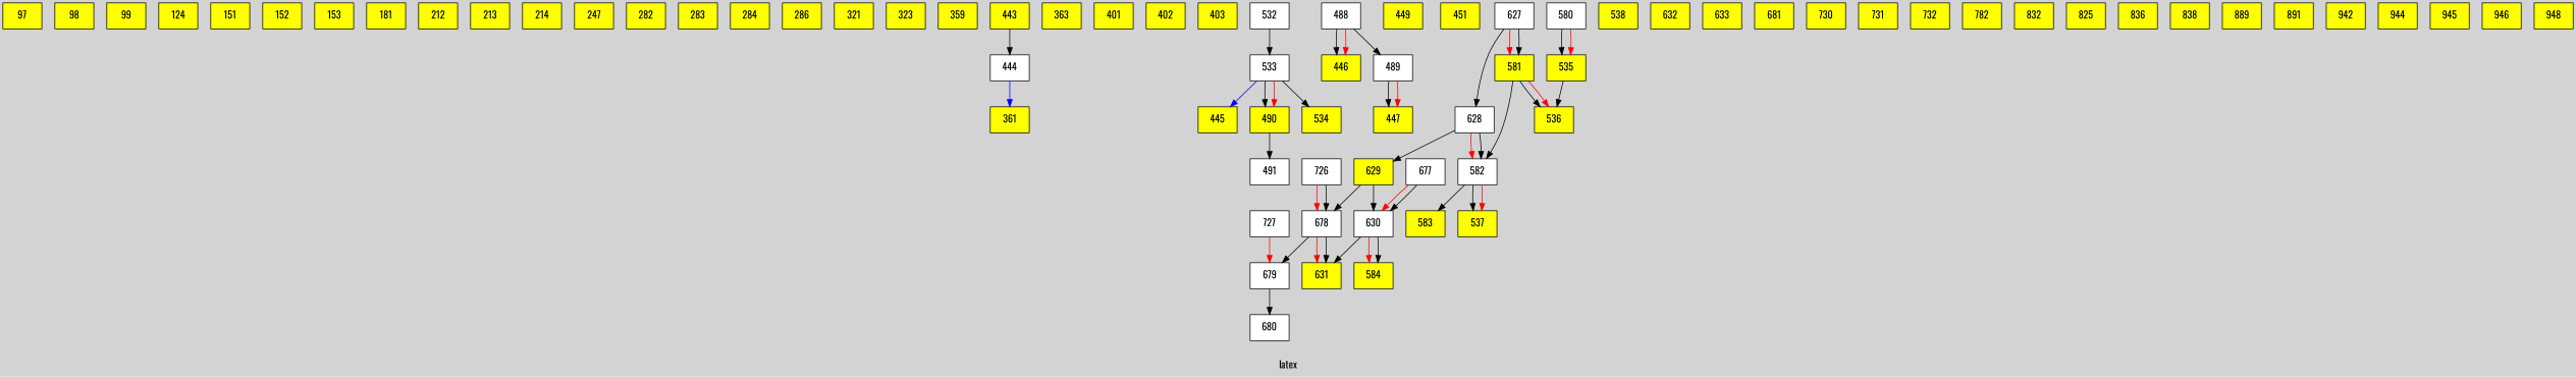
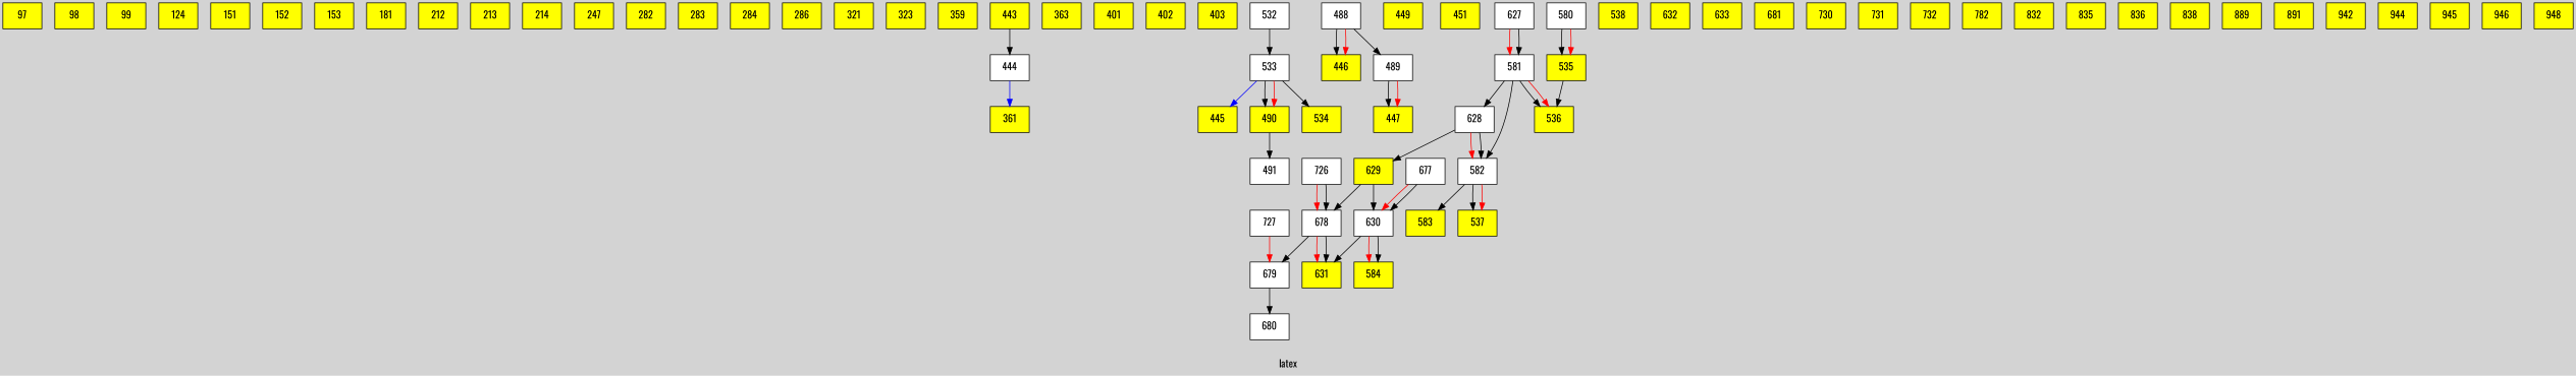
  digraph {
    bgcolor=lightgrey
    fontname=Oswald
    label=latex
    texlbl="\huge{$time(s) = 55601.6              \ \ \ \ T_9 = 0.3              \ \ \ \ \rho(g/cc) = 1000              \ \ \ \ {\mathrm{flow}_{max}} = 2.43445e-08$}"
    node [fillcolor=yellow fontname=Oswald shape=box style=filled]
    edge [color=black fontname=Oswald style="line width = 0.1433pt, solid"]
    97 [texlbl="\huge{$^{20}\mathrm{Ne}$}"]
    98 [texlbl="\huge{$^{21}\mathrm{Ne}$}"]
    99 [texlbl="\huge{$^{22}\mathrm{Ne}$}"]
    124 [texlbl="\huge{$^{23}\mathrm{Na}$}"]
    151 [texlbl="\huge{$^{24}\mathrm{Mg}$}"]
    152 [texlbl="\huge{$^{25}\mathrm{Mg}$}"]
    153 [texlbl="\huge{$^{26}\mathrm{Mg}$}"]
    181 [texlbl="\huge{$^{27}\mathrm{Al}$}"]
    212 [texlbl="\huge{$^{28}\mathrm{Si}$}"]
    213 [texlbl="\huge{$^{29}\mathrm{Si}$}"]
    214 [texlbl="\huge{$^{30}\mathrm{Si}$}"]
    247 [texlbl="\huge{$^{31}\mathrm{P}$}"]
    282 [texlbl="\huge{$^{32}\mathrm{S}$}"]
    283 [texlbl="\huge{$^{33}\mathrm{S}$}"]
    284 [texlbl="\huge{$^{34}\mathrm{S}$}"]
    286 [texlbl="\huge{$^{36}\mathrm{S}$}"]
    321 [texlbl="\huge{$^{35}\mathrm{Cl}$}"]
    323 [texlbl="\huge{$^{37}\mathrm{Cl}$}"]
    359 [texlbl="\huge{$^{36}\mathrm{Ar}$}"]
    361 [texlbl="\huge{$^{38}\mathrm{Ar}$}"]
    363 [texlbl="\huge{$^{40}\mathrm{Ar}$}"]
    401 [texlbl="\huge{$^{39}\mathrm{K}$}"]
    402 [texlbl="\huge{$^{40}\mathrm{K}$}"]
    403 [texlbl="\huge{$^{41}\mathrm{K}$}"]
    443 [texlbl="\huge{$^{40}\mathrm{Ca}$}"]
    444 [fillcolor=white texlbl="\huge{$^{41}\mathrm{Ca}$}"]
    445 [texlbl="\huge{$^{42}\mathrm{Ca}$}"]
    446 [texlbl="\huge{$^{43}\mathrm{Ca}$}"]
    447 [texlbl="\huge{$^{44}\mathrm{Ca}$}"]
    449 [texlbl="\huge{$^{46}\mathrm{Ca}$}"]
    451 [texlbl="\huge{$^{48}\mathrm{Ca}$}"]
    488 [fillcolor=white texlbl="\huge{$^{43}\mathrm{Sc}$}"]
    489 [fillcolor=white texlbl="\huge{$^{44}\mathrm{Sc}$}"]
    490 [texlbl="\huge{$^{45}\mathrm{Sc}$}"]
    491 [fillcolor=white texlbl="\huge{$^{46}\mathrm{Sc}$}"]
    532 [fillcolor=white texlbl="\huge{$^{44}\mathrm{Ti}$}"]
    533 [fillcolor=white texlbl="\huge{$^{45}\mathrm{Ti}$}"]
    534 [texlbl="\huge{$^{46}\mathrm{Ti}$}"]
    535 [texlbl="\huge{$^{47}\mathrm{Ti}$}"]
    536 [texlbl="\huge{$^{48}\mathrm{Ti}$}"]
    537 [texlbl="\huge{$^{49}\mathrm{Ti}$}"]
    538 [texlbl="\huge{$^{50}\mathrm{Ti}$}"]
    580 [fillcolor=white texlbl="\huge{$^{47}\mathrm{V}$}"]
-   581 [texlbl="\huge{$^{48}\mathrm{V}$}"]
+   581 [fillcolor=white texlbl="\huge{$^{48}\mathrm{V}$}"]
    582 [fillcolor=white texlbl="\huge{$^{49}\mathrm{V}$}"]
    583 [texlbl="\huge{$^{50}\mathrm{V}$}"]
    584 [texlbl="\huge{$^{51}\mathrm{V}$}"]
    627 [fillcolor=white texlbl="\huge{$^{48}\mathrm{Cr}$}"]
    628 [fillcolor=white texlbl="\huge{$^{49}\mathrm{Cr}$}"]
    629 [texlbl="\huge{$^{50}\mathrm{Cr}$}"]
    630 [fillcolor=white texlbl="\huge{$^{51}\mathrm{Cr}$}"]
    678 [fillcolor=white texlbl="\huge{$^{52}\mathrm{Mn}$}"]
    631 [texlbl="\huge{$^{52}\mathrm{Cr}$}"]
    632 [texlbl="\huge{$^{53}\mathrm{Cr}$}"]
    633 [texlbl="\huge{$^{54}\mathrm{Cr}$}"]
    677 [fillcolor=white texlbl="\huge{$^{51}\mathrm{Mn}$}"]
    679 [fillcolor=white texlbl="\huge{$^{53}\mathrm{Mn}$}"]
    680 [fillcolor=white texlbl="\huge{$^{54}\mathrm{Mn}$}"]
    681 [texlbl="\huge{$^{55}\mathrm{Mn}$}"]
    726 [fillcolor=white texlbl="\huge{$^{52}\mathrm{Fe}$}"]
    727 [fillcolor=white texlbl="\huge{$^{53}\mathrm{Fe}$}"]
    730 [texlbl="\huge{$^{56}\mathrm{Fe}$}"]
    731 [texlbl="\huge{$^{57}\mathrm{Fe}$}"]
    732 [texlbl="\huge{$^{58}\mathrm{Fe}$}"]
    782 [texlbl="\huge{$^{59}\mathrm{Co}$}"]
    832 [texlbl="\huge{$^{58}\mathrm{Ni}$}"]
-   835 [texlbl="\huge{$^{61}\mathrm{Ni}$}" label=825]
+   835 [texlbl="\huge{$^{61}\mathrm{Ni}$}"]
    836 [texlbl="\huge{$^{62}\mathrm{Ni}$}"]
    838 [texlbl="\huge{$^{64}\mathrm{Ni}$}"]
    889 [texlbl="\huge{$^{63}\mathrm{Cu}$}"]
    891 [texlbl="\huge{$^{65}\mathrm{Cu}$}"]
    942 [texlbl="\huge{$^{64}\mathrm{Zn}$}"]
    944 [texlbl="\huge{$^{66}\mathrm{Zn}$}"]
    945 [texlbl="\huge{$^{67}\mathrm{Zn}$}"]
    946 [texlbl="\huge{$^{68}\mathrm{Zn}$}"]
    948 [texlbl="\huge{$^{70}\mathrm{Zn}$}"]
    443 -> 444 [style="line width = 0.5691pt, solid"]
    444 -> 361 [color=blue style="line width = 0.0886pt, solid"]
    488 -> 446 [style="line width = 0.5636pt, solid"]
    488 -> 446 [color=red style="line width = 1.0909pt, solid"]
    488 -> 489 [style="line width = 0.0126pt, solid"]
    489 -> 447 [style="line width = 0.1239pt, solid"]
    489 -> 447 [color=red]
    490 -> 491 [style="line width = 0.0214pt, solid"]
    532 -> 533 [style="line width = 0.0279pt, solid"]
    533 -> 445 [color=blue style="line width = 0.0342pt, solid"]
    533 -> 490 [style="line width = 1.2646pt, solid"]
    533 -> 490 [color=red style="line width = 2.7130pt, solid"]
    533 -> 534 [style="line width = 0.0542pt, solid"]
    535 -> 536 [style="line width = 0.1191pt, solid"]
    580 -> 535 [style="line width = 0.4091pt, solid"]
    580 -> 535 [color=red style="line width = 2.9220pt, solid"]
    581 -> 536 [style="line width = 10.0000pt, solid"]
    581 -> 536 [color=red style="line width = 0.1666pt, solid"]
    581 -> 582 [style="line width = 1.1971pt, solid"]
    582 -> 537
    582 -> 537 [color=red style="line width = 0.0110pt, solid"]
    582 -> 583 [style="line width = 0.6893pt, solid"]
    627 -> 581 [color=red style="line width = 3.4167pt, solid"]
    627 -> 581 [style="line width = 1.9258pt, solid"]
-   627 -> 628 [style="line width = 0.3492pt, solid"]
+   581 -> 628 [style="line width = 0.3492pt, solid"]
    628 -> 582 [color=red style="line width = 5.2599pt, solid"]
    628 -> 582 [style="line width = 1.2988pt, solid"]
    628 -> 629 [style="line width = 0.0381pt, solid"]
    629 -> 630 [style="line width = 0.6890pt, solid"]
    629 -> 678 [style="line width = 0.0151pt, solid"]
    630 -> 584 [color=red style="line width = 0.1065pt, solid"]
    630 -> 584 [style="line width = 0.1550pt, solid"]
    630 -> 631 [style="line width = 0.5618pt, solid"]
    678 -> 631 [color=red style="line width = 0.1640pt, solid"]
    678 -> 631 [style="line width = 1.2744pt, solid"]
    678 -> 679 [style="line width = 0.2029pt, solid"]
    677 -> 630 [color=red style="line width = 3.2569pt, solid"]
    677 -> 630 [style="line width = 0.9018pt, solid"]
    679 -> 680 [style="line width = 0.0150pt, solid"]
    726 -> 678 [color=red style="line width = 0.1762pt, solid"]
    726 -> 678 [style="line width = 0.0909pt, solid"]
    727 -> 679 [color=red style="line width = 0.0173pt, solid"]
  }
